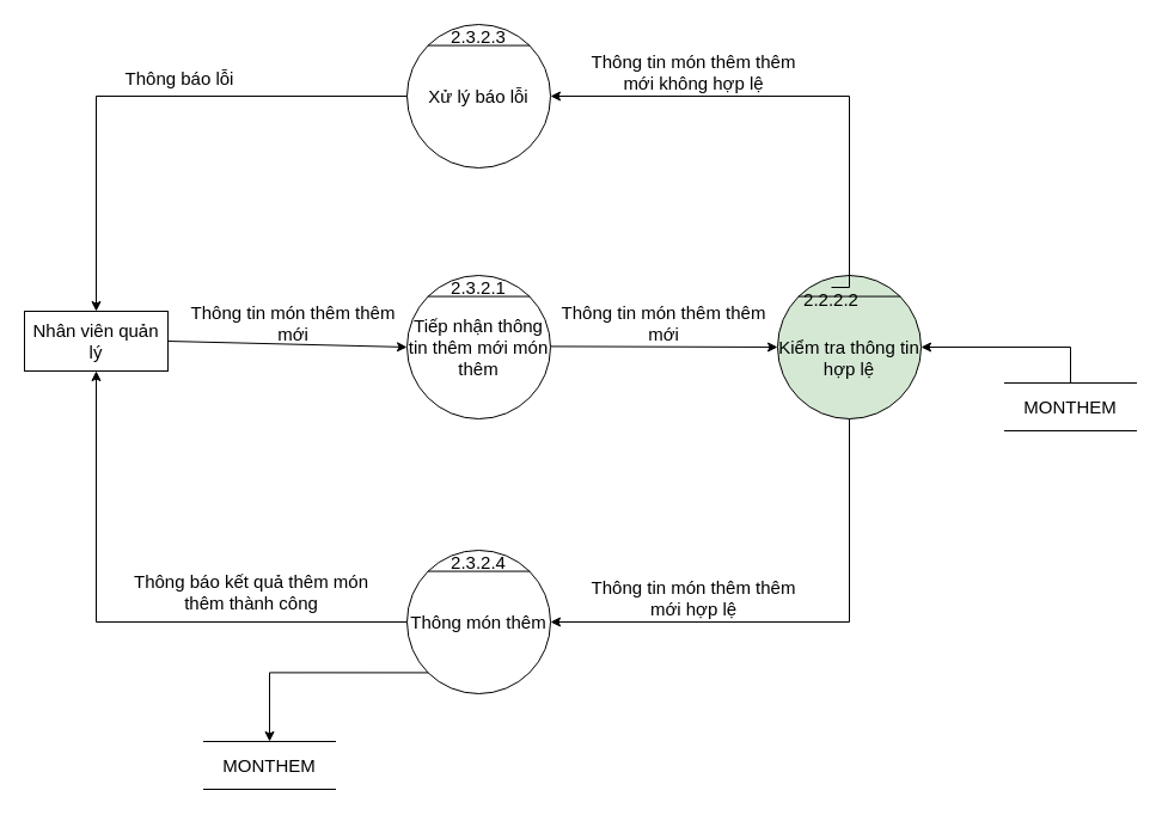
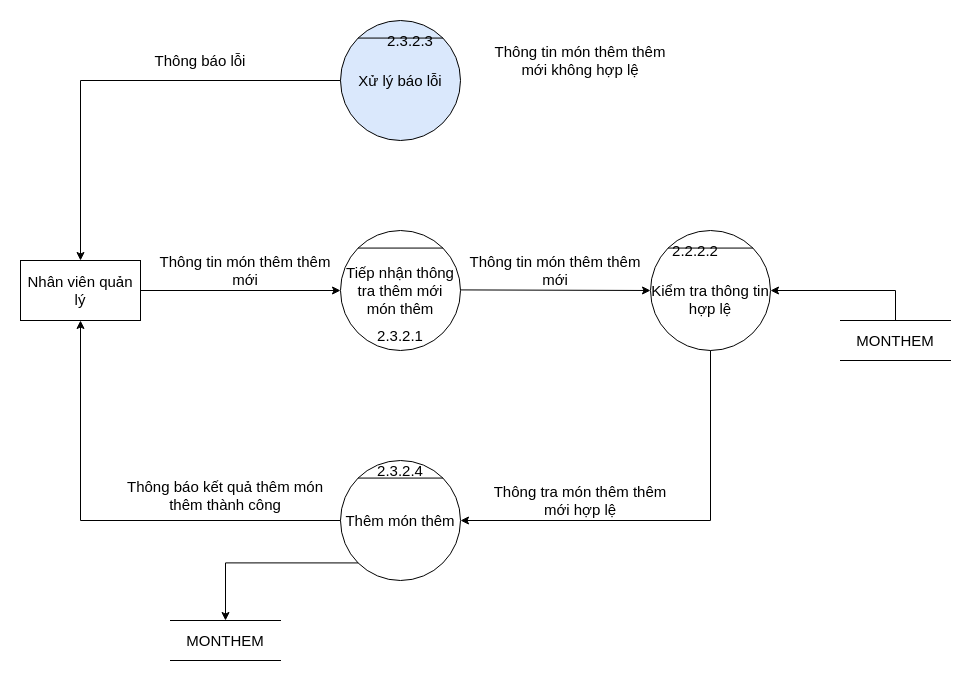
  <mxCell id="0" />
  <mxCell id="1" parent="0" />
- <mxCell id="2" value="Tiếp nhận thông tin thêm mới món thêm" style="ellipse;whiteSpace=wrap;html=1;aspect=fixed;fontSize=15;" parent="1" vertex="1"><mxGeometry x="340" y="230" width="120" height="120" as="geometry" /></mxCell>
+ <mxCell id="2" value="Tiếp nhận thông tra thêm mới món thêm" style="ellipse;whiteSpace=wrap;html=1;aspect=fixed;fontSize=15;" parent="1" vertex="1"><mxGeometry x="340" y="230" width="120" height="120" as="geometry" /></mxCell>
  <mxCell id="3" value="" style="endArrow=none;html=1;rounded=0;exitX=0;exitY=0;exitDx=0;exitDy=0;entryX=1;entryY=0;entryDx=0;entryDy=0;fontSize=15;" parent="1" source="2" target="2" edge="1"><mxGeometry width="50" height="50" relative="1" as="geometry"><mxPoint x="620" y="270" as="sourcePoint" /><mxPoint x="670" y="220" as="targetPoint" /></mxGeometry></mxCell>
- <mxCell id="4" value="2.3.2.1" style="text;html=1;strokeColor=none;fillColor=none;align=center;verticalAlign=middle;whiteSpace=wrap;rounded=0;fontSize=15;" parent="1" vertex="1"><mxGeometry x="380" y="230" width="40" height="20" as="geometry" /></mxCell>
- <mxCell id="5" value="Nhân viên quản lý" style="rounded=0;whiteSpace=wrap;html=1;fontSize=15;" parent="1" vertex="1"><mxGeometry x="20" y="260" width="120" height="50" as="geometry" /></mxCell>
+ <mxCell id="4" value="2.3.2.1" style="text;html=1;strokeColor=none;fillColor=none;align=center;verticalAlign=middle;whiteSpace=wrap;rounded=0;fontSize=15;" parent="1" vertex="1"><mxGeometry x="380" y="325" width="40" height="20" as="geometry" /></mxCell>
+ <mxCell id="5" value="Nhân viên quản lý" style="rounded=0;whiteSpace=wrap;html=1;fontSize=15;" parent="1" vertex="1"><mxGeometry x="20" y="260" width="120" height="60" as="geometry" /></mxCell>
  <mxCell id="6" value="" style="endArrow=classic;html=1;rounded=0;exitX=1;exitY=0.5;exitDx=0;exitDy=0;entryX=0;entryY=0.5;entryDx=0;entryDy=0;fontSize=15;" parent="1" source="5" target="2" edge="1"><mxGeometry width="50" height="50" relative="1" as="geometry"><mxPoint x="290" y="310" as="sourcePoint" /><mxPoint x="340" y="260" as="targetPoint" /></mxGeometry></mxCell>
  <mxCell id="7" value="" style="endArrow=classic;html=1;rounded=0;exitX=1;exitY=0.5;exitDx=0;exitDy=0;fontSize=15;entryX=0;entryY=0.5;entryDx=0;entryDy=0;" parent="1" target="8" edge="1"><mxGeometry width="50" height="50" relative="1" as="geometry"><mxPoint x="460" y="289.41" as="sourcePoint" /><mxPoint x="580" y="289" as="targetPoint" /></mxGeometry></mxCell>
- <mxCell id="8" value="&lt;br&gt;Kiểm tra thông tin hợp lệ" style="ellipse;whiteSpace=wrap;html=1;aspect=fixed;fontSize=15;fillColor=#d5e8d4;" parent="1" vertex="1"><mxGeometry x="650" y="230" width="120" height="120" as="geometry" /></mxCell>
+ <mxCell id="8" value="&lt;br&gt;Kiểm tra thông tin hợp lệ" style="ellipse;whiteSpace=wrap;html=1;aspect=fixed;fontSize=15;" parent="1" vertex="1"><mxGeometry x="650" y="230" width="120" height="120" as="geometry" /></mxCell>
  <mxCell id="9" value="" style="endArrow=none;html=1;rounded=0;exitX=0;exitY=0;exitDx=0;exitDy=0;entryX=1;entryY=0;entryDx=0;entryDy=0;fontSize=15;" parent="1" source="8" target="8" edge="1"><mxGeometry width="50" height="50" relative="1" as="geometry"><mxPoint x="870" y="270" as="sourcePoint" /><mxPoint x="920" y="220" as="targetPoint" /></mxGeometry></mxCell>
  <mxCell id="10" value="2.2.2.2" style="text;html=1;strokeColor=none;fillColor=none;align=center;verticalAlign=middle;whiteSpace=wrap;rounded=0;fontSize=15;" parent="1" vertex="1"><mxGeometry x="675" y="240" width="40" height="20" as="geometry" /></mxCell>
- <mxCell id="11" value="Thông món thêm" style="ellipse;whiteSpace=wrap;html=1;aspect=fixed;fontSize=15;" parent="1" vertex="1"><mxGeometry x="340" y="460" width="120" height="120" as="geometry" /></mxCell>
+ <mxCell id="11" value="Thêm món thêm" style="ellipse;whiteSpace=wrap;html=1;aspect=fixed;fontSize=15;" parent="1" vertex="1"><mxGeometry x="340" y="460" width="120" height="120" as="geometry" /></mxCell>
  <mxCell id="12" value="" style="endArrow=none;html=1;rounded=0;exitX=0;exitY=0;exitDx=0;exitDy=0;entryX=1;entryY=0;entryDx=0;entryDy=0;fontSize=15;" parent="1" source="11" target="11" edge="1"><mxGeometry width="50" height="50" relative="1" as="geometry"><mxPoint x="385" y="690" as="sourcePoint" /><mxPoint x="435" y="640" as="targetPoint" /></mxGeometry></mxCell>
  <mxCell id="13" value="2.3.2.4" style="text;html=1;strokeColor=none;fillColor=none;align=center;verticalAlign=middle;whiteSpace=wrap;rounded=0;fontSize=15;" parent="1" vertex="1"><mxGeometry x="380" y="460" width="40" height="20" as="geometry" /></mxCell>
  <mxCell id="14" value="Thông tin món thêm thêm mới" style="text;html=1;strokeColor=none;fillColor=none;align=center;verticalAlign=middle;whiteSpace=wrap;rounded=0;fontSize=15;" parent="1" vertex="1"><mxGeometry x="150" y="250" width="190" height="40" as="geometry" /></mxCell>
  <mxCell id="15" value="Thông tin món thêm thêm mới" style="text;html=1;strokeColor=none;fillColor=none;align=center;verticalAlign=middle;whiteSpace=wrap;rounded=0;fontSize=15;" parent="1" vertex="1"><mxGeometry x="460" y="250" width="190" height="40" as="geometry" /></mxCell>
  <mxCell id="16" value="" style="edgeStyle=segmentEdgeStyle;endArrow=classic;html=1;rounded=0;fontSize=15;exitX=0.5;exitY=1;exitDx=0;exitDy=0;entryX=1;entryY=0.5;entryDx=0;entryDy=0;" parent="1" source="8" target="11" edge="1"><mxGeometry width="50" height="50" relative="1" as="geometry"><mxPoint x="430" y="500" as="sourcePoint" /><mxPoint x="480" y="450" as="targetPoint" /><Array as="points"><mxPoint x="710" y="520" /></Array></mxGeometry></mxCell>
- <mxCell id="17" value="Thông tin món thêm thêm mới hợp lệ" style="text;html=1;strokeColor=none;fillColor=none;align=center;verticalAlign=middle;whiteSpace=wrap;rounded=0;fontSize=15;" parent="1" vertex="1"><mxGeometry x="480" y="480" width="200" height="40" as="geometry" /></mxCell>
+ <mxCell id="17" value="Thông tra món thêm thêm mới hợp lệ" style="text;html=1;strokeColor=none;fillColor=none;align=center;verticalAlign=middle;whiteSpace=wrap;rounded=0;fontSize=15;" parent="1" vertex="1"><mxGeometry x="480" y="480" width="200" height="40" as="geometry" /></mxCell>
  <mxCell id="18" value="" style="edgeStyle=segmentEdgeStyle;endArrow=classic;html=1;rounded=0;fontSize=15;exitX=0;exitY=0.5;exitDx=0;exitDy=0;entryX=0.5;entryY=1;entryDx=0;entryDy=0;" parent="1" source="11" target="5" edge="1"><mxGeometry width="50" height="50" relative="1" as="geometry"><mxPoint x="430" y="600" as="sourcePoint" /><mxPoint x="480" y="550" as="targetPoint" /></mxGeometry></mxCell>
- <mxCell id="19" value="Thông báo kết quả thêm món thêm thành công" style="text;html=1;strokeColor=none;fillColor=none;align=center;verticalAlign=middle;whiteSpace=wrap;rounded=0;fontSize=15;" parent="1" vertex="1"><mxGeometry x="110" y="470" width="200" height="50" as="geometry" /></mxCell>
- <mxCell id="20" value="Xử lý báo lỗi" style="ellipse;whiteSpace=wrap;html=1;aspect=fixed;fontSize=15;" parent="1" vertex="1"><mxGeometry x="340" y="20" width="120" height="120" as="geometry" /></mxCell>
+ <mxCell id="19" value="Thông báo kết quả thêm món thêm thành công" style="text;html=1;strokeColor=none;fillColor=none;align=center;verticalAlign=middle;whiteSpace=wrap;rounded=0;fontSize=15;" parent="1" vertex="1"><mxGeometry x="125" y="470" width="200" height="50" as="geometry" /></mxCell>
+ <mxCell id="20" value="Xử lý báo lỗi" style="ellipse;whiteSpace=wrap;html=1;aspect=fixed;fontSize=15;fillColor=#dae8fc;" parent="1" vertex="1"><mxGeometry x="340" y="20" width="120" height="120" as="geometry" /></mxCell>
  <mxCell id="21" value="" style="endArrow=none;html=1;rounded=0;exitX=0;exitY=0;exitDx=0;exitDy=0;entryX=1;entryY=0;entryDx=0;entryDy=0;fontSize=15;" parent="1" source="20" target="20" edge="1"><mxGeometry width="50" height="50" relative="1" as="geometry"><mxPoint x="385" y="250" as="sourcePoint" /><mxPoint x="435" y="200" as="targetPoint" /></mxGeometry></mxCell>
- <mxCell id="22" value="2.3.2.3" style="text;html=1;strokeColor=none;fillColor=none;align=center;verticalAlign=middle;whiteSpace=wrap;rounded=0;fontSize=15;" parent="1" vertex="1"><mxGeometry x="380" y="20" width="40" height="20" as="geometry" /></mxCell>
- <mxCell id="23" value="" style="edgeStyle=segmentEdgeStyle;endArrow=classic;html=1;rounded=0;exitX=0.5;exitY=0;exitDx=0;exitDy=0;entryX=1;entryY=0.5;entryDx=0;entryDy=0;" parent="1" source="10" target="20" edge="1"><mxGeometry width="50" height="50" relative="1" as="geometry"><mxPoint x="540" y="310" as="sourcePoint" /><mxPoint x="590" y="260" as="targetPoint" /><Array as="points"><mxPoint x="710" y="80" /></Array></mxGeometry></mxCell>
+ <mxCell id="22" value="2.3.2.3" style="text;html=1;strokeColor=none;fillColor=none;align=center;verticalAlign=middle;whiteSpace=wrap;rounded=0;fontSize=15;" parent="1" vertex="1"><mxGeometry x="390" y="30" width="40" height="20" as="geometry" /></mxCell>
  <mxCell id="24" value="Thông tin món thêm thêm mới không hợp lệ" style="text;html=1;strokeColor=none;fillColor=none;align=center;verticalAlign=middle;whiteSpace=wrap;rounded=0;fontSize=15;" parent="1" vertex="1"><mxGeometry x="480" y="40" width="200" height="40" as="geometry" /></mxCell>
  <mxCell id="25" value="" style="edgeStyle=segmentEdgeStyle;endArrow=classic;html=1;rounded=0;exitX=0;exitY=0.5;exitDx=0;exitDy=0;entryX=0.5;entryY=0;entryDx=0;entryDy=0;" parent="1" source="20" target="5" edge="1"><mxGeometry width="50" height="50" relative="1" as="geometry"><mxPoint x="360" y="310" as="sourcePoint" /><mxPoint x="80" y="250" as="targetPoint" /></mxGeometry></mxCell>
- <mxCell id="26" value="Thông báo lỗi" style="text;html=1;strokeColor=none;fillColor=none;align=center;verticalAlign=middle;whiteSpace=wrap;rounded=0;fontSize=15;" parent="1" vertex="1"><mxGeometry x="50" y="45" width="200" height="40" as="geometry" /></mxCell>
+ <mxCell id="26" value="Thông báo lỗi" style="text;html=1;strokeColor=none;fillColor=none;align=center;verticalAlign=middle;whiteSpace=wrap;rounded=0;fontSize=15;" parent="1" vertex="1"><mxGeometry x="100" y="40" width="200" height="40" as="geometry" /></mxCell>
  <mxCell id="27" value="&lt;font style=&quot;font-size: 15px&quot;&gt;MONTHEM&lt;/font&gt;" style="shape=partialRectangle;whiteSpace=wrap;html=1;left=0;right=0;fillColor=none;" parent="1" vertex="1"><mxGeometry x="170" y="620" width="110" height="40" as="geometry" /></mxCell>
  <mxCell id="28" value="" style="edgeStyle=segmentEdgeStyle;endArrow=classic;html=1;rounded=0;fontSize=15;entryX=0.5;entryY=0;entryDx=0;entryDy=0;exitX=0;exitY=1;exitDx=0;exitDy=0;" parent="1" source="11" target="27" edge="1"><mxGeometry width="50" height="50" relative="1" as="geometry"><mxPoint x="360" y="510" as="sourcePoint" /><mxPoint x="410" y="460" as="targetPoint" /></mxGeometry></mxCell>
  <mxCell id="29" value="&lt;font style=&quot;font-size: 15px&quot;&gt;MONTHEM&lt;/font&gt;" style="shape=partialRectangle;whiteSpace=wrap;html=1;left=0;right=0;fillColor=none;" vertex="1" parent="1"><mxGeometry x="840" y="320" width="110" height="40" as="geometry" /></mxCell>
  <mxCell id="30" value="" style="edgeStyle=segmentEdgeStyle;endArrow=classic;html=1;rounded=0;exitX=0.5;exitY=0;exitDx=0;exitDy=0;entryX=1;entryY=0.5;entryDx=0;entryDy=0;" edge="1" parent="1" source="29" target="8"><mxGeometry width="50" height="50" relative="1" as="geometry"><mxPoint x="430" y="460" as="sourcePoint" /><mxPoint x="790" y="390" as="targetPoint" /><Array as="points"><mxPoint x="895" y="290" /></Array></mxGeometry></mxCell>
